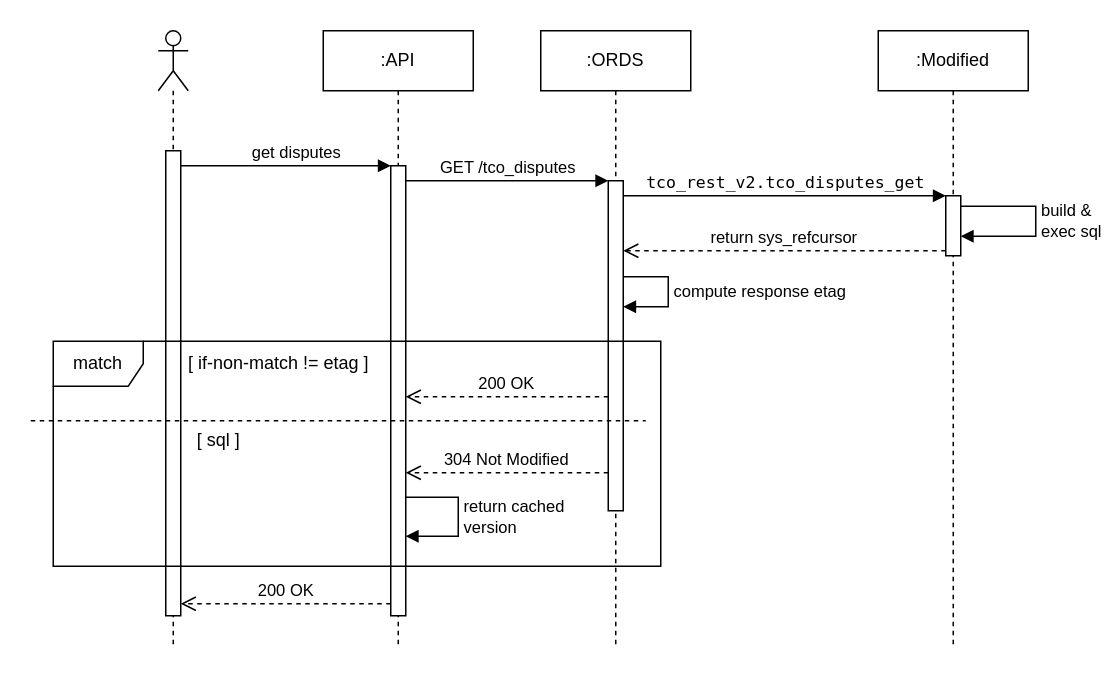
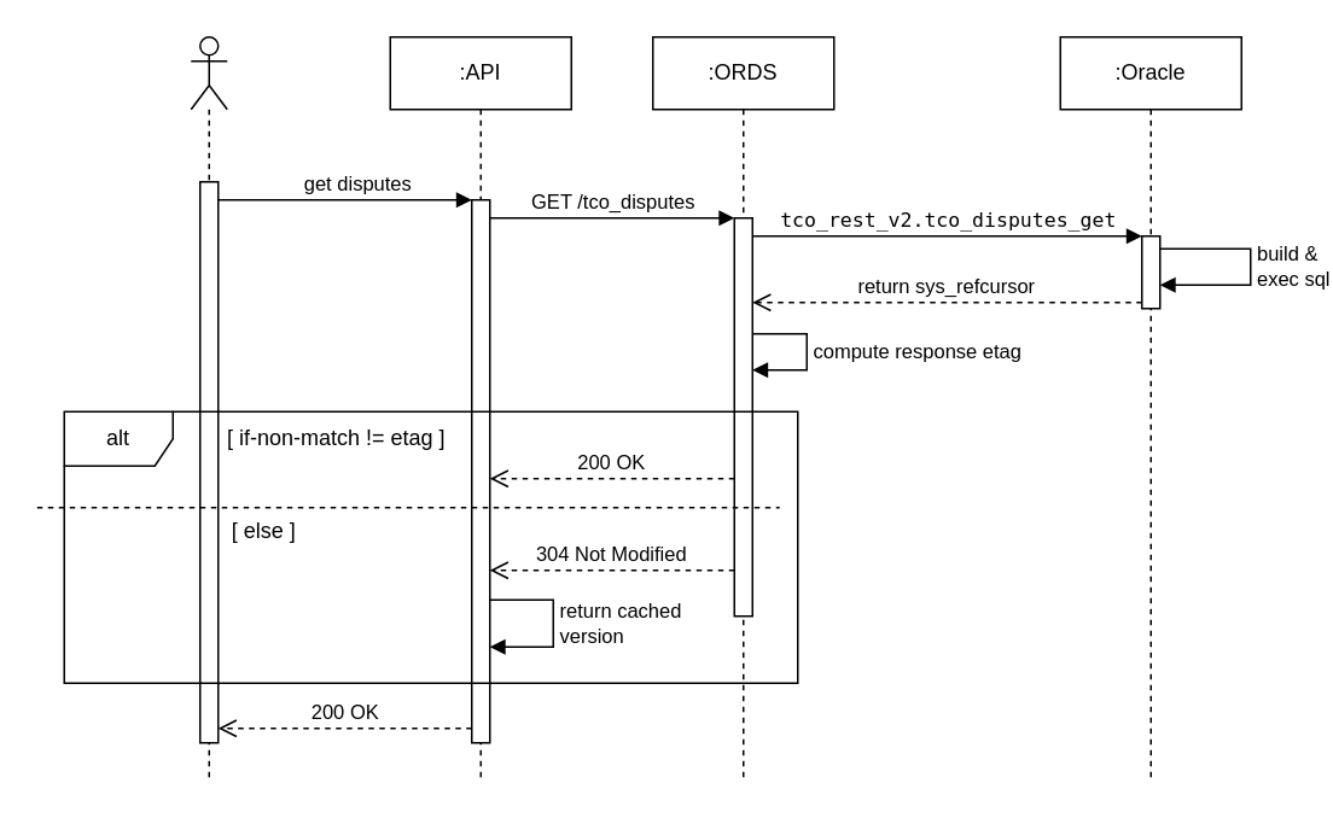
  <mxCell id="0" />
  <mxCell id="1" parent="0" />
  <mxCell id="2" value=":API" style="shape=umlLifeline;perimeter=lifelinePerimeter;whiteSpace=wrap;html=1;container=0;dropTarget=0;collapsible=0;recursiveResize=0;outlineConnect=0;portConstraint=eastwest;newEdgeStyle={&quot;edgeStyle&quot;:&quot;elbowEdgeStyle&quot;,&quot;elbow&quot;:&quot;vertical&quot;,&quot;curved&quot;:0,&quot;rounded&quot;:0};" parent="1" vertex="1"><mxGeometry x="215" y="20" width="100" height="410" as="geometry" /></mxCell>
  <mxCell id="3" value="" style="html=1;points=[];perimeter=orthogonalPerimeter;outlineConnect=0;targetShapes=umlLifeline;portConstraint=eastwest;newEdgeStyle={&quot;edgeStyle&quot;:&quot;elbowEdgeStyle&quot;,&quot;elbow&quot;:&quot;vertical&quot;,&quot;curved&quot;:0,&quot;rounded&quot;:0};" parent="2" vertex="1"><mxGeometry x="45" y="90" width="10" height="300" as="geometry" /></mxCell>
  <mxCell id="4" value="return cached&lt;div&gt;version&lt;/div&gt;" style="html=1;align=left;spacingLeft=2;endArrow=block;rounded=0;edgeStyle=orthogonalEdgeStyle;curved=0;rounded=0;" edge="1" target="3" parent="2"><mxGeometry relative="1" as="geometry"><mxPoint x="55" y="311" as="sourcePoint" /><Array as="points"><mxPoint x="90" y="311" /><mxPoint x="90" y="337" /></Array><mxPoint x="55" y="342" as="targetPoint" /></mxGeometry></mxCell>
- <mxCell id="5" value=":Modified" style="shape=umlLifeline;perimeter=lifelinePerimeter;whiteSpace=wrap;html=1;container=1;dropTarget=0;collapsible=0;recursiveResize=0;outlineConnect=0;portConstraint=eastwest;newEdgeStyle={&quot;curved&quot;:0,&quot;rounded&quot;:0};" vertex="1" parent="1"><mxGeometry x="585" y="20" width="100" height="410" as="geometry" /></mxCell>
+ <mxCell id="5" value=":Oracle" style="shape=umlLifeline;perimeter=lifelinePerimeter;whiteSpace=wrap;html=1;container=1;dropTarget=0;collapsible=0;recursiveResize=0;outlineConnect=0;portConstraint=eastwest;newEdgeStyle={&quot;curved&quot;:0,&quot;rounded&quot;:0};" vertex="1" parent="1"><mxGeometry x="585" y="20" width="100" height="410" as="geometry" /></mxCell>
  <mxCell id="6" value="" style="html=1;points=[[0,0,0,0,5],[0,1,0,0,-5],[1,0,0,0,5],[1,1,0,0,-5]];perimeter=orthogonalPerimeter;outlineConnect=0;targetShapes=umlLifeline;portConstraint=eastwest;newEdgeStyle={&quot;curved&quot;:0,&quot;rounded&quot;:0};" vertex="1" parent="5"><mxGeometry x="45" y="110" width="10" height="40" as="geometry" /></mxCell>
  <mxCell id="7" value="build &amp;amp;&amp;nbsp;&lt;div&gt;exec sql&lt;/div&gt;" style="html=1;align=left;spacingLeft=2;endArrow=block;rounded=0;edgeStyle=orthogonalEdgeStyle;curved=0;rounded=0;" edge="1" parent="5"><mxGeometry relative="1" as="geometry"><mxPoint x="55" y="117" as="sourcePoint" /><Array as="points"><mxPoint x="105" y="117" /><mxPoint x="105" y="137" /></Array><mxPoint x="55" y="137" as="targetPoint" /></mxGeometry></mxCell>
  <mxCell id="8" value=":ORDS" style="shape=umlLifeline;perimeter=lifelinePerimeter;whiteSpace=wrap;html=1;container=1;dropTarget=0;collapsible=0;recursiveResize=0;outlineConnect=0;portConstraint=eastwest;newEdgeStyle={&quot;curved&quot;:0,&quot;rounded&quot;:0};" vertex="1" parent="1"><mxGeometry x="360" y="20" width="100" height="410" as="geometry" /></mxCell>
  <mxCell id="9" value="" style="html=1;points=[[0,0,0,0,5],[0,1,0,0,-5],[1,0,0,0,5],[1,1,0,0,-5]];perimeter=orthogonalPerimeter;outlineConnect=0;targetShapes=umlLifeline;portConstraint=eastwest;newEdgeStyle={&quot;curved&quot;:0,&quot;rounded&quot;:0};" vertex="1" parent="8"><mxGeometry x="45" y="100" width="10" height="220" as="geometry" /></mxCell>
  <mxCell id="10" value="" style="shape=umlLifeline;perimeter=lifelinePerimeter;whiteSpace=wrap;html=1;container=1;dropTarget=0;collapsible=0;recursiveResize=0;outlineConnect=0;portConstraint=eastwest;newEdgeStyle={&quot;curved&quot;:0,&quot;rounded&quot;:0};participant=umlActor;" vertex="1" parent="1"><mxGeometry x="105" y="20" width="20" height="410" as="geometry" /></mxCell>
  <mxCell id="11" value="" style="html=1;points=[[0,0,0,0,5],[0,1,0,0,-5],[1,0,0,0,5],[1,1,0,0,-5]];perimeter=orthogonalPerimeter;outlineConnect=0;targetShapes=umlLifeline;portConstraint=eastwest;newEdgeStyle={&quot;curved&quot;:0,&quot;rounded&quot;:0};" vertex="1" parent="10"><mxGeometry x="5" y="80" width="10" height="310" as="geometry" /></mxCell>
  <mxCell id="12" value="get disputes" style="html=1;verticalAlign=bottom;endArrow=block;curved=0;rounded=0;" edge="1" parent="1" source="11"><mxGeometry x="0.099" width="80" relative="1" as="geometry"><mxPoint x="130" y="110" as="sourcePoint" /><mxPoint x="260" y="110" as="targetPoint" /><Array as="points"><mxPoint x="205" y="110" /></Array><mxPoint as="offset" /></mxGeometry></mxCell>
  <mxCell id="13" value="GET /tco_disputes" style="html=1;verticalAlign=bottom;endArrow=block;curved=0;rounded=0;" edge="1" parent="1" source="3"><mxGeometry width="80" relative="1" as="geometry"><mxPoint x="265" y="120" as="sourcePoint" /><mxPoint x="405" y="120" as="targetPoint" /></mxGeometry></mxCell>
  <mxCell id="14" value="&lt;code&gt;tco_rest_v2.tco_disputes_get&lt;/code&gt;" style="html=1;verticalAlign=bottom;endArrow=block;curved=0;rounded=0;" edge="1" parent="1" target="6"><mxGeometry width="80" relative="1" as="geometry"><mxPoint x="415" y="130" as="sourcePoint" /><mxPoint x="634.5" y="130" as="targetPoint" /><mxPoint as="offset" /></mxGeometry></mxCell>
  <mxCell id="15" value="return sys_refcursor" style="html=1;verticalAlign=bottom;endArrow=open;dashed=1;endSize=8;curved=0;rounded=0;" edge="1" parent="1"><mxGeometry relative="1" as="geometry"><mxPoint x="630" y="166.66" as="sourcePoint" /><mxPoint x="415" y="166.66" as="targetPoint" /><Array as="points"><mxPoint x="555" y="166.66" /></Array></mxGeometry></mxCell>
  <mxCell id="16" value="compute response etag" style="html=1;align=left;spacingLeft=2;endArrow=block;rounded=0;edgeStyle=orthogonalEdgeStyle;curved=0;rounded=0;" edge="1" parent="1"><mxGeometry relative="1" as="geometry"><mxPoint x="415" y="184" as="sourcePoint" /><Array as="points"><mxPoint x="445" y="184" /><mxPoint x="445" y="204" /></Array><mxPoint x="415" y="204.034" as="targetPoint" /></mxGeometry></mxCell>
- <mxCell id="17" value="match" style="shape=umlFrame;whiteSpace=wrap;html=1;pointerEvents=0;" vertex="1" parent="1"><mxGeometry x="35" y="227" width="405" height="150" as="geometry" /></mxCell>
+ <mxCell id="17" value="alt" style="shape=umlFrame;whiteSpace=wrap;html=1;pointerEvents=0;" vertex="1" parent="1"><mxGeometry x="35" y="227" width="405" height="150" as="geometry" /></mxCell>
  <mxCell id="18" value="[ if-non-match != etag ]" style="text;html=1;align=center;verticalAlign=middle;resizable=0;points=[];autosize=1;strokeColor=none;fillColor=none;" vertex="1" parent="1"><mxGeometry x="115" y="227" width="140" height="30" as="geometry" /></mxCell>
  <mxCell id="19" value="200 OK" style="html=1;verticalAlign=bottom;endArrow=open;dashed=1;endSize=8;curved=0;rounded=0;" edge="1" parent="1"><mxGeometry relative="1" as="geometry"><mxPoint x="405" y="264" as="sourcePoint" /><mxPoint x="270" y="264" as="targetPoint" /></mxGeometry></mxCell>
  <mxCell id="20" value="" style="endArrow=none;dashed=1;html=1;rounded=0;" edge="1" parent="1"><mxGeometry width="50" height="50" relative="1" as="geometry"><mxPoint x="20" y="280" as="sourcePoint" /><mxPoint x="430" y="280" as="targetPoint" /></mxGeometry></mxCell>
- <mxCell id="21" value="[ sql ]" style="text;html=1;align=center;verticalAlign=middle;resizable=0;points=[];autosize=1;strokeColor=none;fillColor=none;" vertex="1" parent="1"><mxGeometry x="115" y="278" width="60" height="30" as="geometry" /></mxCell>
+ <mxCell id="21" value="[ else ]" style="text;html=1;align=center;verticalAlign=middle;resizable=0;points=[];autosize=1;strokeColor=none;fillColor=none;" vertex="1" parent="1"><mxGeometry x="115" y="278" width="60" height="30" as="geometry" /></mxCell>
  <mxCell id="22" value="304 Not Modified" style="html=1;verticalAlign=bottom;endArrow=open;dashed=1;endSize=8;curved=0;rounded=0;" edge="1" parent="1"><mxGeometry relative="1" as="geometry"><mxPoint x="405" y="314.66" as="sourcePoint" /><mxPoint x="270" y="314.66" as="targetPoint" /></mxGeometry></mxCell>
  <mxCell id="23" value="200 OK" style="html=1;verticalAlign=bottom;endArrow=open;dashed=1;endSize=8;curved=0;rounded=0;" edge="1" parent="1"><mxGeometry relative="1" as="geometry"><mxPoint x="260" y="402" as="sourcePoint" /><mxPoint x="120" y="402" as="targetPoint" /></mxGeometry></mxCell>
